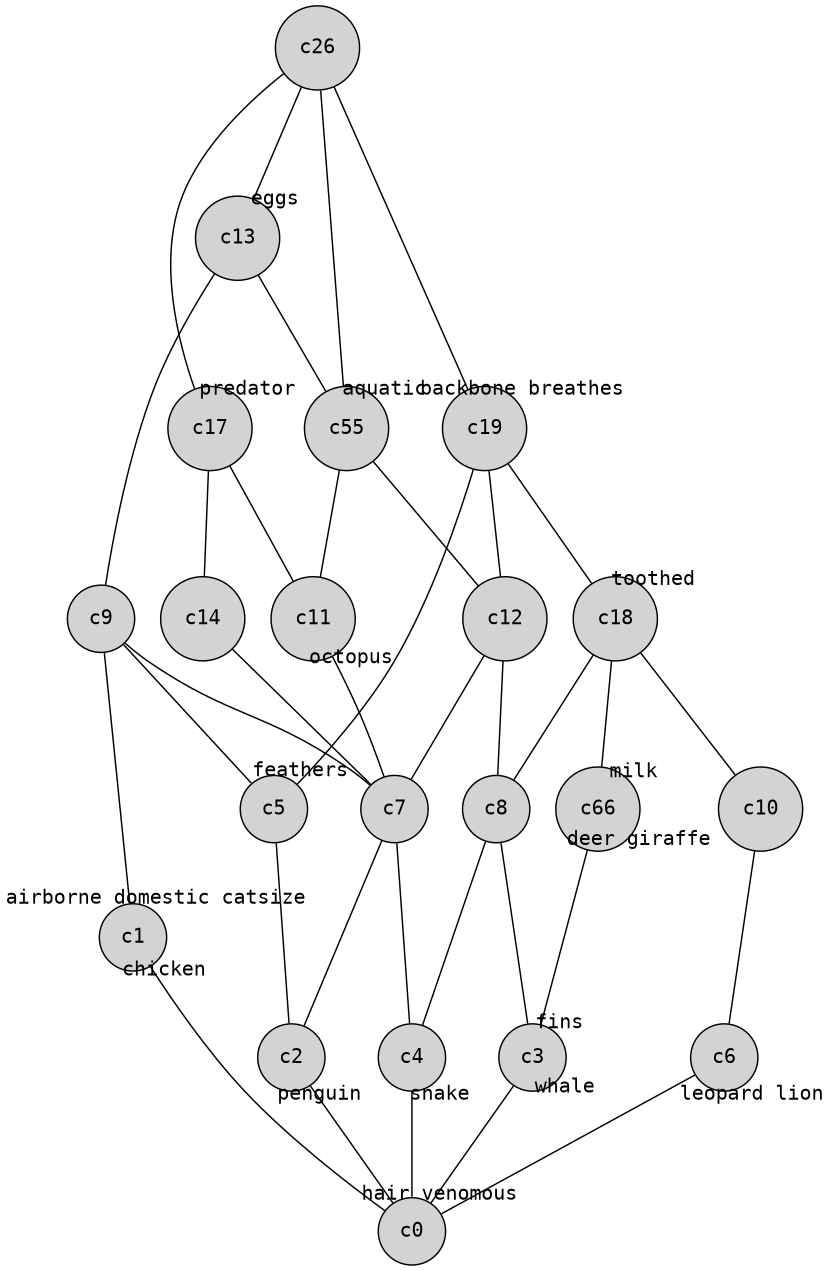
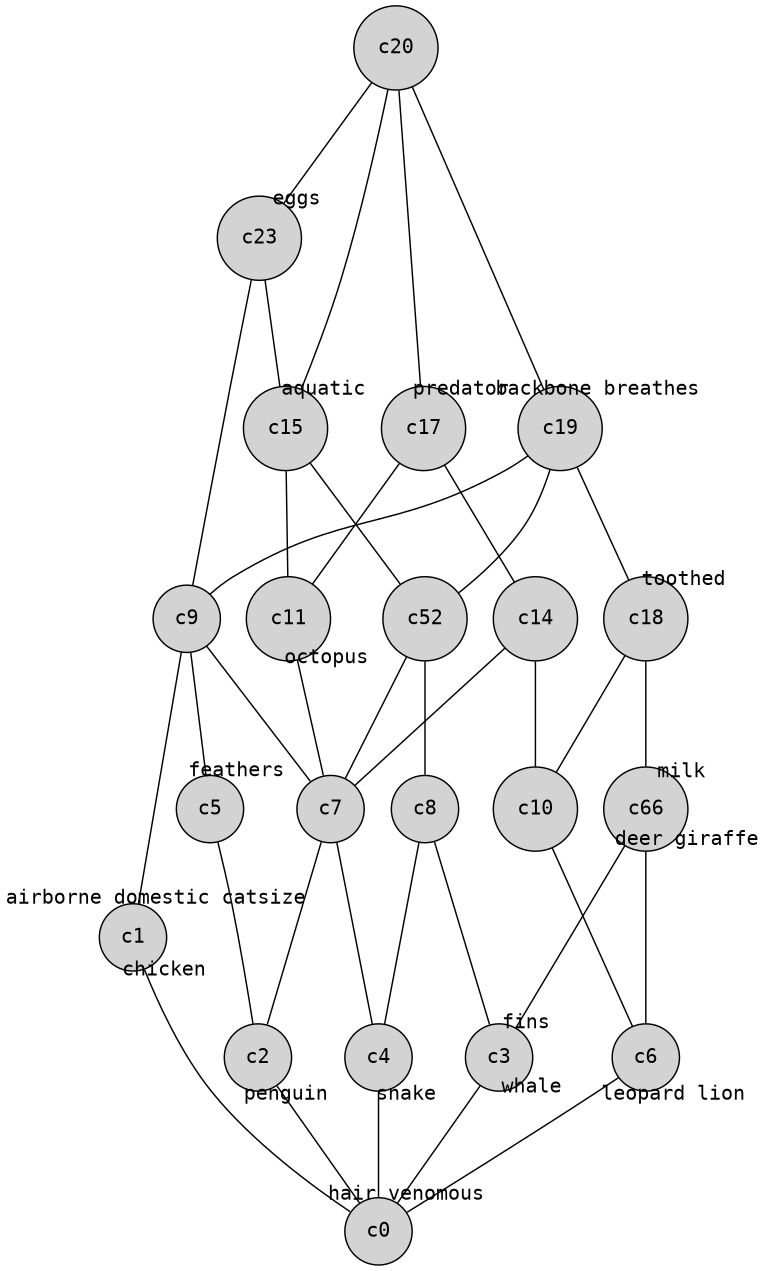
  digraph {
    fontname="DejaVu Sans Mono"
    node [fontname="DejaVu Sans Mono" shape=circle style=filled]
    edge [dir=none fontname="DejaVu Sans Mono" labeldistance=1.5 minlen=2]
    c0 [width=.25]
    c1 [width=.25]
    c2 [width=.25]
    c3 [width=.25]
    c4 [width=.25]
    c5 [width=.25]
    c6 [width=.25]
    c7 [width=.25]
    c8 [width=.25]
    c9 [width=.25]
    c10 [width=.25]
    c11 [width=.25]
-   c12 [width=.25]
-   c13 [width=.25]
-   c15 [width=.25 label=c55]
+   c12 [width=.25 label=c52]
+   c13 [width=.25 label=c23]
+   c15 [width=.25]
    c14 [width=.25]
    n17 [label=c66 width=.25]
    c17 [width=.25]
    c18 [width=.25]
    c19 [width=.25]
-   c20 [width=.25 label=c26]
+   c20 [width=.25]
    c0 -> c0 [color=transparent labelangle=90 taillabel="hair venomous"]
    c1 -> c0
    c1 -> c1 [color=transparent headlabel=chicken labelangle=270]
    c1 -> c1 [color=transparent labelangle=90 taillabel="airborne domestic catsize"]
    c2 -> c0
    c2 -> c2 [color=transparent headlabel=penguin labelangle=270]
    c3 -> c0
    c3 -> c3 [color=transparent headlabel=whale labelangle=270]
    c3 -> c3 [color=transparent labelangle=90 taillabel=fins]
    c4 -> c0
    c4 -> c4 [color=transparent headlabel=snake labelangle=270]
    c5 -> c2
    c5 -> c5 [color=transparent labelangle=90 taillabel=feathers]
    c6 -> c0
    c6 -> c6 [color=transparent headlabel="leopard lion" labelangle=270]
    c7 -> c2
    c7 -> c4
    c8 -> c3
    c8 -> c4
    c9 -> c1
    c9 -> c5
    c9 -> c7
    c10 -> c6
    c11 -> c7
    c11 -> c11 [color=transparent headlabel=octopus labelangle=270]
    c12 -> c7
    c12 -> c8
    c13 -> c9
    c13 -> c13 [color=transparent labelangle=90 taillabel=eggs]
    c13 -> c15
    c15 -> c11
    c15 -> c12
    c15 -> c15 [color=transparent labelangle=90 taillabel=aquatic]
    c14 -> c7
+   c14 -> c10
    n17 -> c3
+   n17 -> c6
    n17 -> n17 [color=transparent headlabel="deer giraffe" labelangle=270]
    n17 -> n17 [color=transparent labelangle=90 taillabel=milk]
    c17 -> c11
    c17 -> c14
    c17 -> c17 [color=transparent labelangle=90 taillabel=predator]
-   c18 -> c8
    c18 -> c10
    c18 -> n17
    c18 -> c18 [color=transparent labelangle=90 taillabel=toothed]
-   c19 -> c5
+   c19 -> c9
    c19 -> c12
    c19 -> c18
    c19 -> c19 [color=transparent labelangle=90 taillabel="backbone breathes"]
    c20 -> c13
    c20 -> c15
    c20 -> c17
    c20 -> c19
  }
